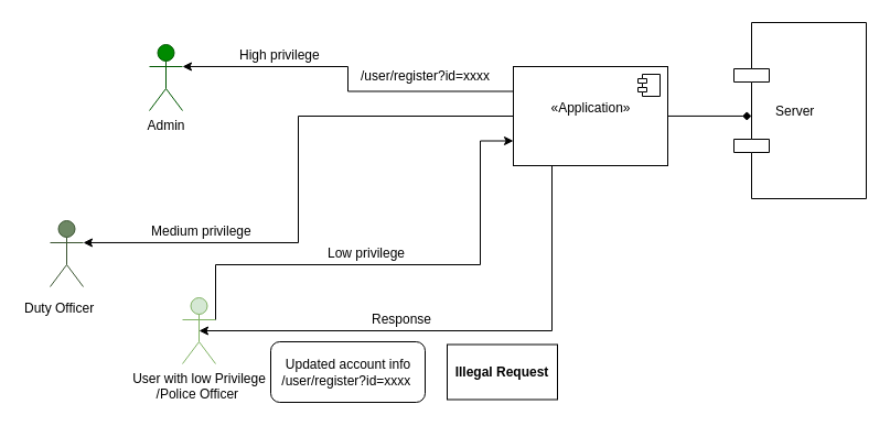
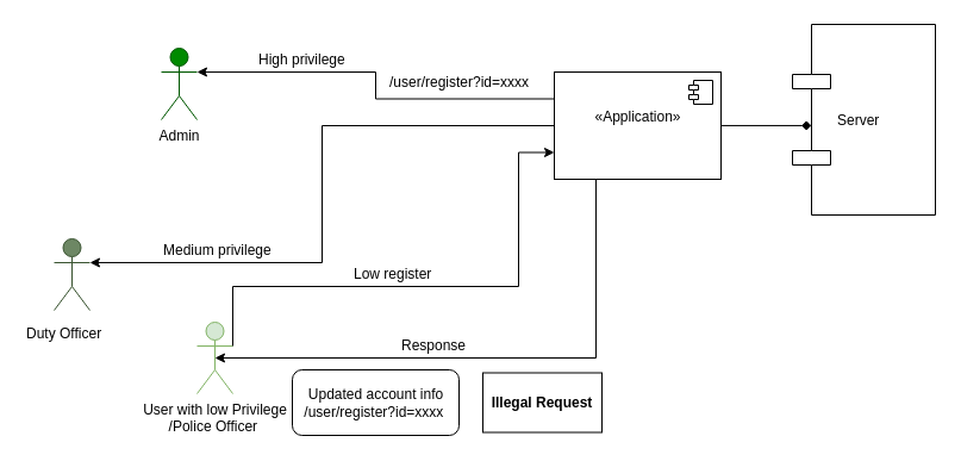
  <mxCell id="0" />
  <mxCell id="1" parent="0" />
  <mxCell id="2" value="&lt;font color=&quot;#000000&quot;&gt;Admin&lt;br&gt;&lt;/font&gt;" style="shape=umlActor;verticalLabelPosition=bottom;labelBackgroundColor=#ffffff;verticalAlign=top;html=1;fillColor=#008a00;strokeColor=#005700;fontColor=#ffffff;" vertex="1" parent="1"><mxGeometry x="135" y="40" width="30" height="60" as="geometry" /></mxCell>
  <mxCell id="3" value="" style="shape=umlActor;verticalLabelPosition=bottom;labelBackgroundColor=#ffffff;verticalAlign=top;html=1;fillColor=#6d8764;strokeColor=#3A5431;fontColor=#ffffff;" vertex="1" parent="1"><mxGeometry x="45" y="200" width="30" height="60" as="geometry" /></mxCell>
  <mxCell id="4" value="User with low Privilege&lt;br&gt;/Police Officer&amp;nbsp;" style="shape=umlActor;verticalLabelPosition=bottom;labelBackgroundColor=#ffffff;verticalAlign=top;html=1;fillColor=#d5e8d4;strokeColor=#82b366;" vertex="1" parent="1"><mxGeometry x="165" y="270" width="30" height="60" as="geometry" /></mxCell>
  <mxCell id="5" style="edgeStyle=orthogonalEdgeStyle;rounded=0;orthogonalLoop=1;jettySize=auto;html=1;exitX=0;exitY=0.25;exitDx=0;exitDy=0;entryX=1;entryY=0.333;entryDx=0;entryDy=0;entryPerimeter=0;" edge="1" parent="1" source="9" target="2"><mxGeometry relative="1" as="geometry" /></mxCell>
  <mxCell id="6" style="edgeStyle=orthogonalEdgeStyle;rounded=0;orthogonalLoop=1;jettySize=auto;html=1;exitX=0;exitY=0.5;exitDx=0;exitDy=0;entryX=1;entryY=0.333;entryDx=0;entryDy=0;entryPerimeter=0;" edge="1" parent="1" source="9" target="3"><mxGeometry relative="1" as="geometry" /></mxCell>
  <mxCell id="7" style="edgeStyle=orthogonalEdgeStyle;rounded=0;orthogonalLoop=1;jettySize=auto;html=1;exitX=1;exitY=0.333;exitDx=0;exitDy=0;entryX=0;entryY=0.75;entryDx=0;entryDy=0;exitPerimeter=0;" edge="1" parent="1" source="4" target="9"><mxGeometry relative="1" as="geometry"><Array as="points"><mxPoint x="195" y="240" /><mxPoint x="435" y="240" /><mxPoint x="435" y="128" /></Array></mxGeometry></mxCell>
  <mxCell id="8" value="" style="edgeStyle=orthogonalEdgeStyle;rounded=0;orthogonalLoop=1;jettySize=auto;html=1;entryX=0.133;entryY=0.531;entryDx=0;entryDy=0;entryPerimeter=0;endArrow=diamond;" edge="1" parent="1" source="9" target="19"><mxGeometry relative="1" as="geometry"><mxPoint x="655" y="105" as="targetPoint" /></mxGeometry></mxCell>
  <mxCell id="9" value="«Application»&lt;br&gt;&lt;br&gt;" style="html=1;" vertex="1" parent="1"><mxGeometry x="465" y="60" width="140" height="90" as="geometry" /></mxCell>
  <mxCell id="10" value="" style="shape=component;jettyWidth=8;jettyHeight=4;" vertex="1" parent="9"><mxGeometry x="1" width="20" height="20" relative="1" as="geometry"><mxPoint x="-27" y="7" as="offset" /></mxGeometry></mxCell>
  <mxCell id="11" value="Duty Officer" style="text;html=1;resizable=0;points=[];autosize=1;align=left;verticalAlign=top;spacingTop=-4;" vertex="1" parent="1"><mxGeometry x="20" y="270" width="80" height="20" as="geometry" /></mxCell>
  <mxCell id="12" value="High privilege" style="text;html=1;resizable=0;points=[];autosize=1;align=left;verticalAlign=top;spacingTop=-4;" vertex="1" parent="1"><mxGeometry x="215" y="40" width="90" height="20" as="geometry" /></mxCell>
  <mxCell id="13" value="Medium privilege" style="text;html=1;resizable=0;points=[];autosize=1;align=left;verticalAlign=top;spacingTop=-4;" vertex="1" parent="1"><mxGeometry x="135" y="200" width="110" height="20" as="geometry" /></mxCell>
  <mxCell id="14" style="edgeStyle=orthogonalEdgeStyle;rounded=0;orthogonalLoop=1;jettySize=auto;html=1;exitX=0.25;exitY=1;exitDx=0;exitDy=0;entryX=0.5;entryY=0.5;entryDx=0;entryDy=0;entryPerimeter=0;" edge="1" parent="1" source="9" target="4"><mxGeometry relative="1" as="geometry"><mxPoint x="524.857" y="150.214" as="sourcePoint" /><mxPoint x="244.857" y="382.786" as="targetPoint" /><Array as="points"><mxPoint x="500" y="300" /></Array></mxGeometry></mxCell>
  <mxCell id="15" value="Response" style="text;html=1;resizable=0;points=[];autosize=1;align=left;verticalAlign=top;spacingTop=-4;" vertex="1" parent="1"><mxGeometry x="335" y="280" width="70" height="20" as="geometry" /></mxCell>
  <mxCell id="16" value="Updated account info&lt;br&gt;/user/register?id=xxxx&amp;nbsp;" style="html=1;rounded=1;" vertex="1" parent="1"><mxGeometry x="245" y="310" width="140" height="55" as="geometry" /></mxCell>
  <mxCell id="17" value="&lt;p style=&quot;margin: 0px ; margin-top: 4px ; text-align: center&quot;&gt;&lt;br&gt;&lt;b&gt;Illegal Request&lt;/b&gt;&lt;/p&gt;" style="verticalAlign=middle;align=center;overflow=fill;fontSize=12;fontFamily=Helvetica;html=1;labelPosition=center;verticalLabelPosition=middle;textDirection=ltr;labelBackgroundColor=none;spacing=0;spacingTop=5;" vertex="1" parent="1"><mxGeometry x="405" y="312.5" width="100" height="50" as="geometry" /></mxCell>
- <mxCell id="18" value="Low privilege" style="text;html=1;resizable=0;points=[];autosize=1;align=left;verticalAlign=top;spacingTop=-4;" vertex="1" parent="1"><mxGeometry x="295" y="220" width="90" height="20" as="geometry" /></mxCell>
+ <mxCell id="18" value="Low register" style="text;html=1;resizable=0;points=[];autosize=1;align=left;verticalAlign=top;spacingTop=-4;" vertex="1" parent="1"><mxGeometry x="295" y="220" width="90" height="20" as="geometry" /></mxCell>
  <mxCell id="19" value="Server" style="shape=component;align=left;spacingLeft=36;labelBackgroundColor=none;" vertex="1" parent="1"><mxGeometry x="665" y="20" width="120" height="160" as="geometry" /></mxCell>
  <mxCell id="20" value="/user/register?id=xxxx" style="text;html=1;" vertex="1" parent="1"><mxGeometry x="325" y="55" width="160" height="30" as="geometry" /></mxCell>
